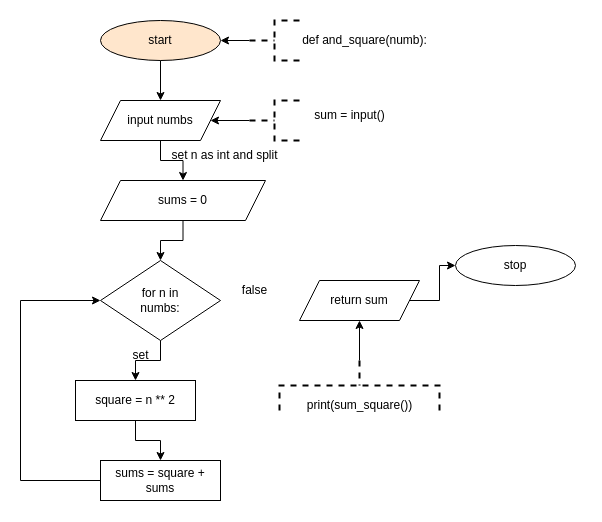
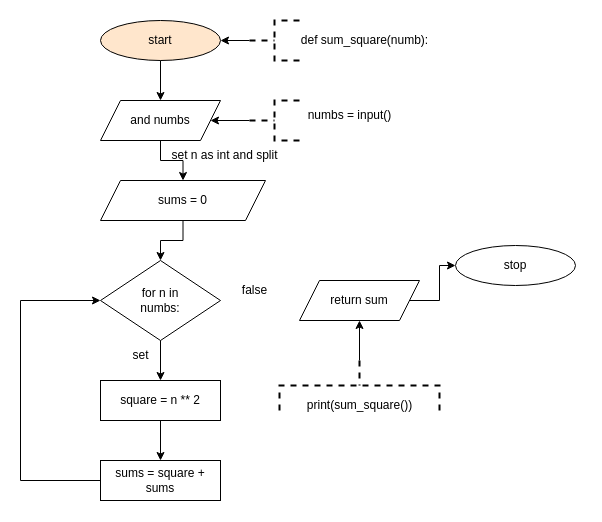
  <mxCell id="0" />
  <mxCell id="1" parent="0" />
  <mxCell id="2" value="" style="group" vertex="1" connectable="0" parent="1"><mxGeometry x="20" y="20" width="560" height="480" as="geometry" /></mxCell>
  <mxCell id="3" value="start" style="ellipse;whiteSpace=wrap;html=1;container=0;fillColor=#ffe6cc;" vertex="1" parent="2"><mxGeometry x="80" width="120" height="40" as="geometry" /></mxCell>
  <mxCell id="4" style="edgeStyle=orthogonalEdgeStyle;rounded=0;orthogonalLoop=1;jettySize=auto;html=1;fontColor=default;" edge="1" parent="2" source="3" target="6"><mxGeometry relative="1" as="geometry" /></mxCell>
  <mxCell id="5" value="for n in &lt;br&gt;numbs:" style="rhombus;whiteSpace=wrap;html=1;container=0;" vertex="1" parent="2"><mxGeometry x="80" y="240" width="120" height="80" as="geometry" /></mxCell>
- <mxCell id="6" value="input numbs" style="shape=parallelogram;perimeter=parallelogramPerimeter;whiteSpace=wrap;html=1;fixedSize=1;container=0;" vertex="1" parent="2"><mxGeometry x="80" y="80" width="120" height="40" as="geometry" /></mxCell>
+ <mxCell id="6" value="and numbs" style="shape=parallelogram;perimeter=parallelogramPerimeter;whiteSpace=wrap;html=1;fixedSize=1;container=0;" vertex="1" parent="2"><mxGeometry x="80" y="80" width="120" height="40" as="geometry" /></mxCell>
  <mxCell id="7" value="" style="edgeStyle=orthogonalEdgeStyle;rounded=0;orthogonalLoop=1;jettySize=auto;html=1;fontColor=default;entryX=1;entryY=0.5;entryDx=0;entryDy=0;" edge="1" parent="2" source="8" target="3"><mxGeometry relative="1" as="geometry" /></mxCell>
  <mxCell id="8" value="" style="strokeWidth=2;html=1;shape=mxgraph.flowchart.annotation_2;align=left;labelPosition=right;pointerEvents=1;labelBackgroundColor=none;labelBorderColor=none;fontColor=default;gradientColor=default;direction=east;container=0;dashed=1;" vertex="1" parent="2"><mxGeometry x="229" width="50" height="40" as="geometry" /></mxCell>
- <mxCell id="9" value="def and_square(numb):" style="text;html=1;align=center;verticalAlign=middle;resizable=0;points=[];autosize=1;strokeColor=none;fillColor=none;fontColor=default;container=0;" vertex="1" parent="2"><mxGeometry x="269" y="5" width="150" height="30" as="geometry" /></mxCell>
+ <mxCell id="9" value="def sum_square(numb):" style="text;html=1;align=center;verticalAlign=middle;resizable=0;points=[];autosize=1;strokeColor=none;fillColor=none;fontColor=default;container=0;" vertex="1" parent="2"><mxGeometry x="269" y="5" width="150" height="30" as="geometry" /></mxCell>
  <mxCell id="10" value="" style="edgeStyle=orthogonalEdgeStyle;rounded=0;orthogonalLoop=1;jettySize=auto;html=1;fontColor=default;" edge="1" parent="2" source="11" target="5"><mxGeometry relative="1" as="geometry" /></mxCell>
  <mxCell id="11" value="sums = 0" style="shape=parallelogram;perimeter=parallelogramPerimeter;whiteSpace=wrap;html=1;fixedSize=1;container=0;" vertex="1" parent="2"><mxGeometry x="80" y="160" width="165" height="40" as="geometry" /></mxCell>
  <mxCell id="12" value="" style="edgeStyle=orthogonalEdgeStyle;rounded=0;orthogonalLoop=1;jettySize=auto;html=1;fontColor=default;" edge="1" parent="2" source="6" target="11"><mxGeometry relative="1" as="geometry" /></mxCell>
  <mxCell id="13" style="edgeStyle=orthogonalEdgeStyle;rounded=0;orthogonalLoop=1;jettySize=auto;html=1;entryX=0;entryY=0.5;entryDx=0;entryDy=0;fontColor=default;" edge="1" parent="2" source="21" target="5"><mxGeometry relative="1" as="geometry"><Array as="points"><mxPoint y="460" /><mxPoint y="280" /></Array></mxGeometry></mxCell>
  <mxCell id="14" value="return sum" style="shape=parallelogram;perimeter=parallelogramPerimeter;whiteSpace=wrap;html=1;fixedSize=1;container=0;" vertex="1" parent="2"><mxGeometry x="279" y="260" width="120" height="40" as="geometry" /></mxCell>
  <mxCell id="15" value="stop" style="ellipse;whiteSpace=wrap;html=1;container=0;" vertex="1" parent="2"><mxGeometry x="435" y="225" width="120" height="40" as="geometry" /></mxCell>
  <mxCell id="16" value="" style="edgeStyle=orthogonalEdgeStyle;rounded=0;orthogonalLoop=1;jettySize=auto;html=1;fontColor=default;" edge="1" parent="2" source="14" target="15"><mxGeometry relative="1" as="geometry" /></mxCell>
  <mxCell id="17" value="" style="edgeStyle=orthogonalEdgeStyle;rounded=0;orthogonalLoop=1;jettySize=auto;html=1;fontColor=default;" edge="1" parent="2" source="18" target="14"><mxGeometry relative="1" as="geometry" /></mxCell>
  <mxCell id="18" value="" style="strokeWidth=2;html=1;shape=mxgraph.flowchart.annotation_2;align=left;labelPosition=right;pointerEvents=1;labelBackgroundColor=none;labelBorderColor=none;fontColor=default;gradientColor=default;container=0;dashed=1;direction=south;" vertex="1" parent="2"><mxGeometry x="259" y="340" width="160" height="50" as="geometry" /></mxCell>
  <mxCell id="19" value="print(sum_square())" style="text;html=1;align=center;verticalAlign=middle;resizable=0;points=[];autosize=1;strokeColor=none;fillColor=none;fontColor=default;container=0;" vertex="1" parent="2"><mxGeometry x="274" y="370" width="130" height="30" as="geometry" /></mxCell>
- <mxCell id="20" value="square = n ** 2" style="rounded=0;whiteSpace=wrap;html=1;labelBackgroundColor=none;labelBorderColor=none;container=0;" vertex="1" parent="2"><mxGeometry x="55" y="360" width="120" height="40" as="geometry" /></mxCell>
+ <mxCell id="20" value="square = n ** 2" style="rounded=0;whiteSpace=wrap;html=1;labelBackgroundColor=none;labelBorderColor=none;container=0;" vertex="1" parent="2"><mxGeometry x="80" y="360" width="120" height="40" as="geometry" /></mxCell>
  <mxCell id="21" value="sums = square + sums" style="whiteSpace=wrap;html=1;rounded=0;labelBackgroundColor=none;labelBorderColor=none;container=0;" vertex="1" parent="2"><mxGeometry x="80" y="440" width="120" height="40" as="geometry" /></mxCell>
  <mxCell id="22" value="" style="edgeStyle=orthogonalEdgeStyle;rounded=0;orthogonalLoop=1;jettySize=auto;html=1;fontColor=default;" edge="1" parent="2" source="20" target="21"><mxGeometry relative="1" as="geometry" /></mxCell>
  <mxCell id="23" value="set" style="text;html=1;align=center;verticalAlign=middle;resizable=0;points=[];autosize=1;strokeColor=none;fillColor=none;fontColor=default;" vertex="1" parent="2"><mxGeometry x="100" y="320" width="40" height="30" as="geometry" /></mxCell>
  <mxCell id="24" value="false" style="text;html=1;align=center;verticalAlign=middle;resizable=0;points=[];autosize=1;strokeColor=none;fillColor=none;fontColor=default;" vertex="1" parent="2"><mxGeometry x="209" y="255" width="50" height="30" as="geometry" /></mxCell>
  <mxCell id="25" value="" style="edgeStyle=orthogonalEdgeStyle;rounded=0;orthogonalLoop=1;jettySize=auto;html=1;fontColor=default;" edge="1" parent="2" source="26" target="6"><mxGeometry relative="1" as="geometry" /></mxCell>
  <mxCell id="26" value="" style="strokeWidth=2;html=1;shape=mxgraph.flowchart.annotation_2;align=left;labelPosition=right;pointerEvents=1;labelBackgroundColor=none;labelBorderColor=none;fontColor=default;gradientColor=default;direction=east;container=0;dashed=1;" vertex="1" parent="2"><mxGeometry x="229" y="80" width="50" height="40" as="geometry" /></mxCell>
- <mxCell id="27" value="sum = input()" style="text;html=1;align=center;verticalAlign=middle;resizable=0;points=[];autosize=1;strokeColor=none;fillColor=none;fontColor=default;" vertex="1" parent="2"><mxGeometry x="274" y="80" width="110" height="30" as="geometry" /></mxCell>
+ <mxCell id="27" value="numbs = input()" style="text;html=1;align=center;verticalAlign=middle;resizable=0;points=[];autosize=1;strokeColor=none;fillColor=none;fontColor=default;" vertex="1" parent="2"><mxGeometry x="274" y="80" width="110" height="30" as="geometry" /></mxCell>
  <mxCell id="28" value="set n as int and split" style="text;html=1;align=center;verticalAlign=middle;resizable=0;points=[];autosize=1;strokeColor=none;fillColor=none;fontColor=default;" vertex="1" parent="2"><mxGeometry x="139" y="120" width="130" height="30" as="geometry" /></mxCell>
  <mxCell id="29" value="" style="edgeStyle=orthogonalEdgeStyle;rounded=0;orthogonalLoop=1;jettySize=auto;html=1;fontColor=default;" edge="1" parent="2" source="5" target="20"><mxGeometry relative="1" as="geometry" /></mxCell>
